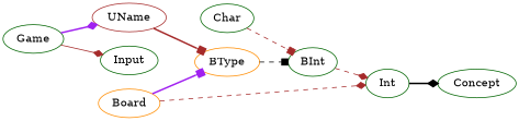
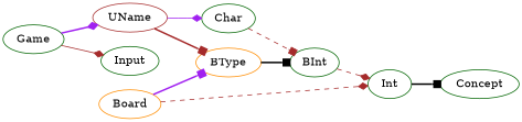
  strict digraph {
    rankdir=LR
    node [color=darkgreen]
    edge [arrowhead=diamond color=brown style=bold]
    n1 [label=Game]
    n2 [color=brown label=UName]
    n3 [label=Input]
    n4 [label=Char]
    n5 [color=darkorange label=BType]
    n6 [color=darkorange label=Board]
    n7 [label=Int]
    n8 [label=BInt]
    n9 [label=Concept]
    n1 -> n2 [color=purple]
    n1 -> n3 [style=solid]
+   n2 -> n4 [color=purple style=solid]
    n2 -> n5 [arrowhead=box]
    n4 -> n8 [arrowhead=box style=dashed]
-   n5 -> n8 [arrowhead=box color=black style=dashed]
+   n5 -> n8 [arrowhead=box color=black]
    n6 -> n5 [arrowhead=box color=purple]
    n6 -> n7 [style=dashed]
-   n7 -> n9 [color=black]
+   n7 -> n9 [arrowhead=box color=black]
    n8 -> n7 [style=dashed]
  }
